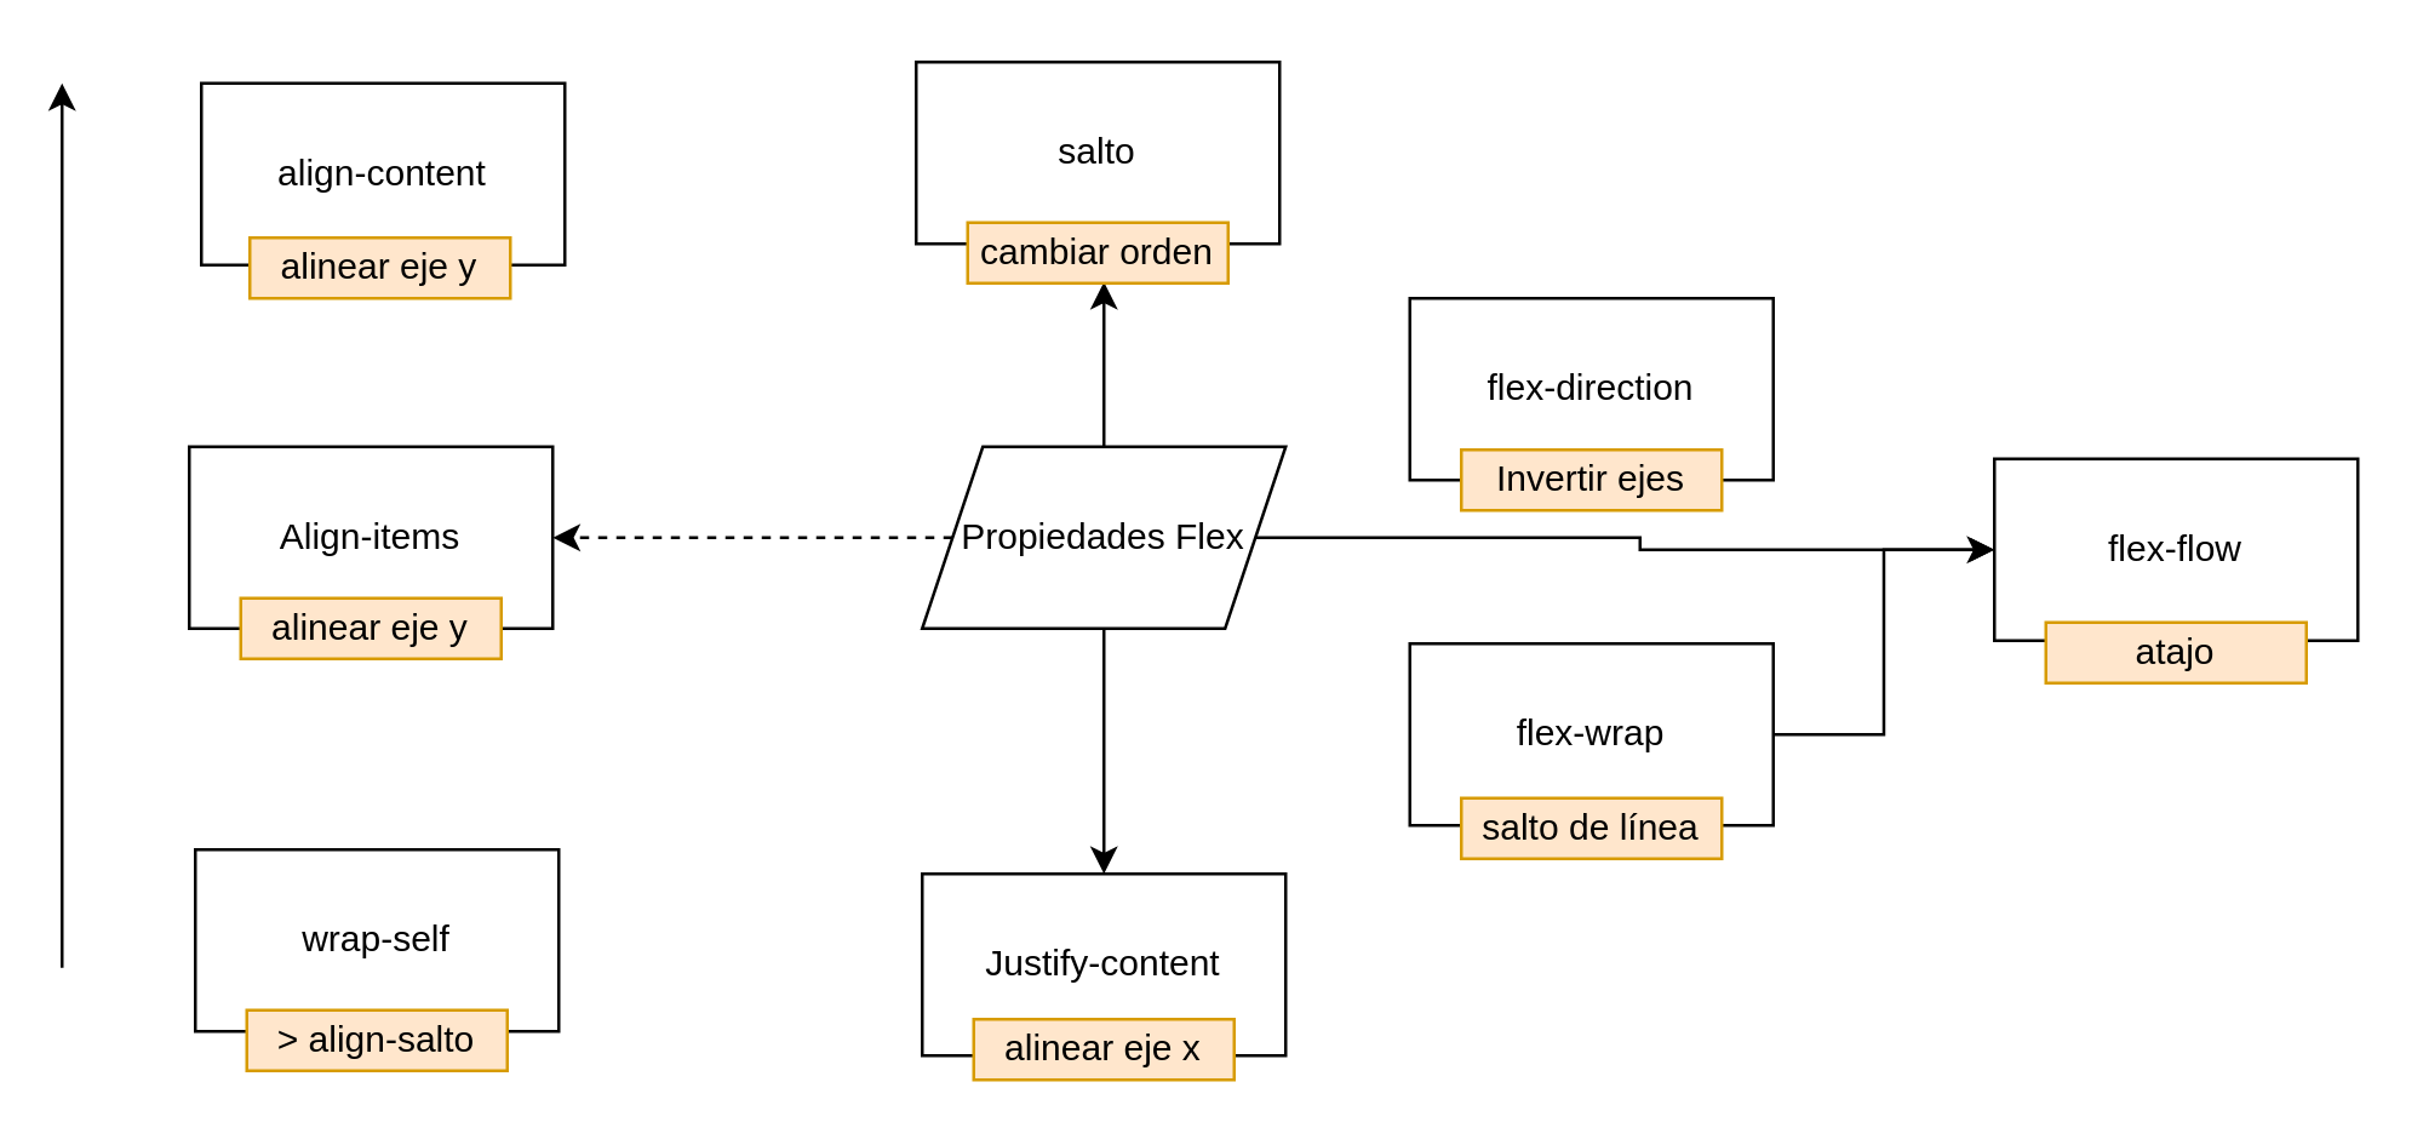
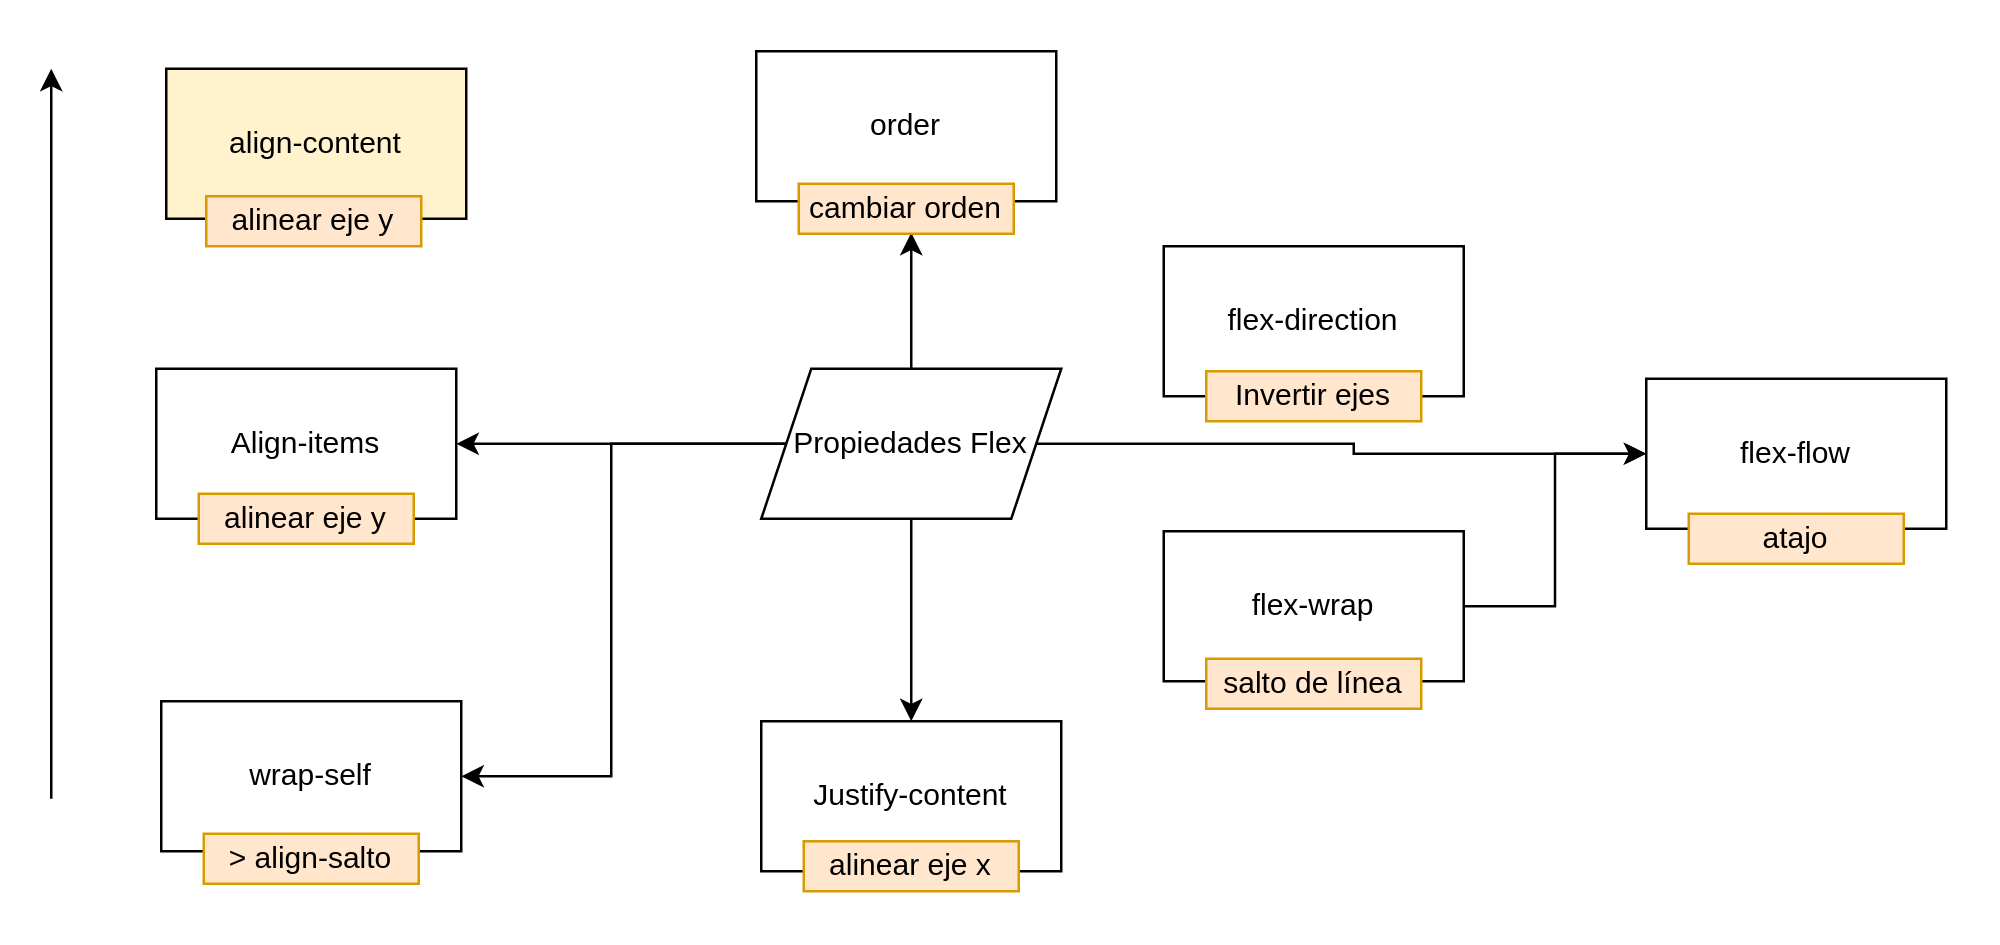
  <mxCell id="0" />
  <mxCell id="1" parent="0" />
  <mxCell id="2" style="edgeStyle=orthogonalEdgeStyle;rounded=0;orthogonalLoop=1;jettySize=auto;html=1;" parent="1" source="7" target="15" edge="1"><mxGeometry relative="1" as="geometry" /></mxCell>
+ <mxCell id="3" style="edgeStyle=orthogonalEdgeStyle;rounded=0;orthogonalLoop=1;jettySize=auto;html=1;entryX=1;entryY=0.5;entryDx=0;entryDy=0;" parent="1" source="7" target="21" edge="1"><mxGeometry relative="1" as="geometry" /></mxCell>
  <mxCell id="4" style="edgeStyle=orthogonalEdgeStyle;rounded=0;orthogonalLoop=1;jettySize=auto;html=1;" parent="1" source="7" edge="1"><mxGeometry relative="1" as="geometry"><mxPoint x="364" y="92.571" as="targetPoint" /></mxGeometry></mxCell>
  <mxCell id="5" style="edgeStyle=orthogonalEdgeStyle;rounded=0;orthogonalLoop=1;jettySize=auto;html=1;" parent="1" source="7" target="9" edge="1"><mxGeometry relative="1" as="geometry" /></mxCell>
- <mxCell id="6" style="edgeStyle=orthogonalEdgeStyle;rounded=0;orthogonalLoop=1;jettySize=auto;html=1;entryX=1;entryY=0.5;entryDx=0;entryDy=0;dashed=1;" parent="1" source="7" target="30" edge="1"><mxGeometry relative="1" as="geometry" /></mxCell>
+ <mxCell id="6" style="edgeStyle=orthogonalEdgeStyle;rounded=0;orthogonalLoop=1;jettySize=auto;html=1;entryX=1;entryY=0.5;entryDx=0;entryDy=0;" parent="1" source="7" target="30" edge="1"><mxGeometry relative="1" as="geometry" /></mxCell>
  <mxCell id="7" value="Propiedades Flex" style="shape=parallelogram;perimeter=parallelogramPerimeter;whiteSpace=wrap;html=1;fixedSize=1;" parent="1" vertex="1"><mxGeometry x="304" y="147" width="120" height="60" as="geometry" /></mxCell>
  <mxCell id="8" value="" style="group" parent="1" vertex="1" connectable="0"><mxGeometry x="658" y="151.003" width="120" height="73.997" as="geometry" /></mxCell>
  <mxCell id="9" value="flex-flow" style="rounded=0;whiteSpace=wrap;html=1;" parent="8" vertex="1"><mxGeometry width="120" height="60" as="geometry" /></mxCell>
  <mxCell id="10" value="atajo" style="text;html=1;strokeColor=#d79b00;fillColor=#ffe6cc;align=center;verticalAlign=middle;whiteSpace=wrap;rounded=0;" parent="8" vertex="1"><mxGeometry x="17" y="53.997" width="86" height="20" as="geometry" /></mxCell>
  <mxCell id="11" value="" style="group" parent="1" vertex="1" connectable="0"><mxGeometry x="465" y="212.003" width="120" height="70.997" as="geometry" /></mxCell>
  <mxCell id="12" value="flex-wrap" style="rounded=0;whiteSpace=wrap;html=1;" parent="11" vertex="1"><mxGeometry width="120" height="60" as="geometry" /></mxCell>
  <mxCell id="13" value="salto de línea" style="text;html=1;strokeColor=#d79b00;fillColor=#ffe6cc;align=center;verticalAlign=middle;whiteSpace=wrap;rounded=0;" parent="11" vertex="1"><mxGeometry x="17" y="50.997" width="86" height="20" as="geometry" /></mxCell>
  <mxCell id="14" value="" style="group" parent="1" vertex="1" connectable="0"><mxGeometry x="304" y="288.003" width="120" height="67.997" as="geometry" /></mxCell>
  <mxCell id="15" value="Justify-content" style="rounded=0;whiteSpace=wrap;html=1;" parent="14" vertex="1"><mxGeometry width="120" height="60" as="geometry" /></mxCell>
  <mxCell id="16" value="alinear eje x" style="text;html=1;strokeColor=#d79b00;fillColor=#ffe6cc;align=center;verticalAlign=middle;whiteSpace=wrap;rounded=0;" parent="14" vertex="1"><mxGeometry x="17" y="47.997" width="86" height="20" as="geometry" /></mxCell>
  <mxCell id="17" value="" style="group" parent="1" vertex="1" connectable="0"><mxGeometry x="302" y="20.003" width="120" height="72.997" as="geometry" /></mxCell>
- <mxCell id="18" value="salto" style="rounded=0;whiteSpace=wrap;html=1;" parent="17" vertex="1"><mxGeometry width="120" height="60" as="geometry" /></mxCell>
+ <mxCell id="18" value="order" style="rounded=0;whiteSpace=wrap;html=1;" parent="17" vertex="1"><mxGeometry width="120" height="60" as="geometry" /></mxCell>
  <mxCell id="19" value="cambiar orden" style="text;html=1;strokeColor=#d79b00;fillColor=#ffe6cc;align=center;verticalAlign=middle;whiteSpace=wrap;rounded=0;" parent="17" vertex="1"><mxGeometry x="17" y="52.997" width="86" height="20" as="geometry" /></mxCell>
  <mxCell id="20" value="" style="group" parent="1" vertex="1" connectable="0"><mxGeometry x="64" y="280.003" width="120" height="72.997" as="geometry" /></mxCell>
  <mxCell id="21" value="wrap-self" style="rounded=0;whiteSpace=wrap;html=1;" parent="20" vertex="1"><mxGeometry width="120" height="60" as="geometry" /></mxCell>
  <mxCell id="22" value="&amp;gt; align-salto" style="text;html=1;strokeColor=#d79b00;fillColor=#ffe6cc;align=center;verticalAlign=middle;whiteSpace=wrap;rounded=0;" parent="20" vertex="1"><mxGeometry x="17" y="52.997" width="86" height="20" as="geometry" /></mxCell>
  <mxCell id="23" value="" style="group" parent="1" vertex="1" connectable="0"><mxGeometry x="66" y="27.003" width="120" height="70.997" as="geometry" /></mxCell>
- <mxCell id="24" value="align-content" style="rounded=0;whiteSpace=wrap;html=1;" parent="23" vertex="1"><mxGeometry width="120" height="60" as="geometry" /></mxCell>
+ <mxCell id="24" value="align-content" style="rounded=0;whiteSpace=wrap;html=1;fillColor=#fff2cc;" parent="23" vertex="1"><mxGeometry width="120" height="60" as="geometry" /></mxCell>
  <mxCell id="25" value="alinear eje y" style="text;html=1;strokeColor=#d79b00;fillColor=#ffe6cc;align=center;verticalAlign=middle;whiteSpace=wrap;rounded=0;" parent="23" vertex="1"><mxGeometry x="16" y="50.997" width="86" height="20" as="geometry" /></mxCell>
  <mxCell id="26" value="" style="group" parent="1" vertex="1" connectable="0"><mxGeometry x="465" y="98.003" width="120" height="69.997" as="geometry" /></mxCell>
  <mxCell id="27" value="flex-direction" style="rounded=0;whiteSpace=wrap;html=1;" parent="26" vertex="1"><mxGeometry width="120" height="60" as="geometry" /></mxCell>
  <mxCell id="28" value="Invertir ejes" style="text;html=1;strokeColor=#d79b00;fillColor=#ffe6cc;align=center;verticalAlign=middle;whiteSpace=wrap;rounded=0;" parent="26" vertex="1"><mxGeometry x="17" y="49.997" width="86" height="20" as="geometry" /></mxCell>
  <mxCell id="29" value="" style="group" parent="1" vertex="1" connectable="0"><mxGeometry x="62" y="147.003" width="120" height="69.997" as="geometry" /></mxCell>
  <mxCell id="30" value="Align-items" style="rounded=0;whiteSpace=wrap;html=1;" parent="29" vertex="1"><mxGeometry width="120" height="60" as="geometry" /></mxCell>
  <mxCell id="31" value="alinear eje y" style="text;html=1;strokeColor=#d79b00;fillColor=#ffe6cc;align=center;verticalAlign=middle;whiteSpace=wrap;rounded=0;" parent="29" vertex="1"><mxGeometry x="17" y="49.997" width="86" height="20" as="geometry" /></mxCell>
  <mxCell id="32" value="" style="endArrow=classic;html=1;" parent="1" edge="1"><mxGeometry width="50" height="50" relative="1" as="geometry"><mxPoint x="20" y="319" as="sourcePoint" /><mxPoint x="20" y="27" as="targetPoint" /></mxGeometry></mxCell>
  <mxCell id="33" style="edgeStyle=orthogonalEdgeStyle;rounded=0;orthogonalLoop=1;jettySize=auto;html=1;entryX=0;entryY=0.5;entryDx=0;entryDy=0;endArrow=open;" parent="1" source="12" target="9" edge="1"><mxGeometry relative="1" as="geometry" /></mxCell>
